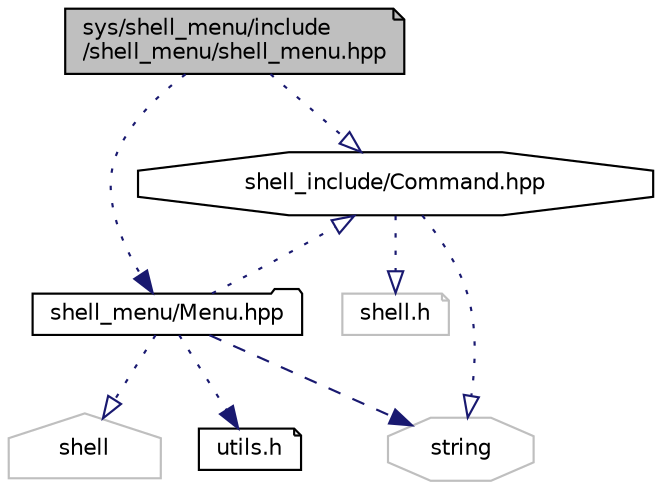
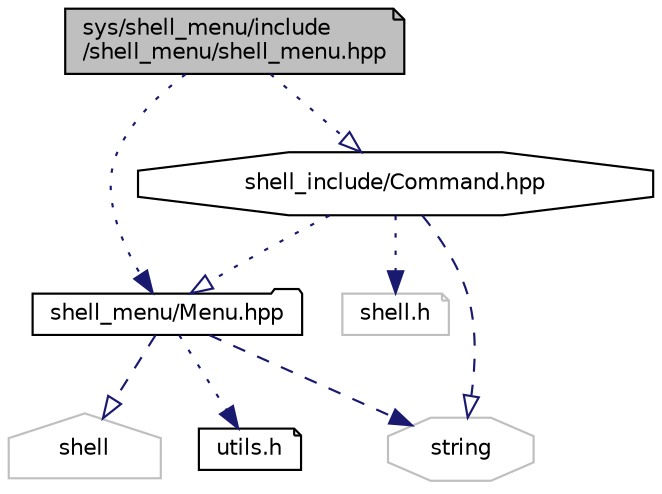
  digraph {
    node [color=black fontname=Helvetica fontsize=10 shape=note]
    edge [arrowhead=onormal color=midnightblue fontname=Helvetica fontsize=10 labelfontname=Helvetica labelfontsize=10 style=dotted]
    n1 [fillcolor=grey75 fontcolor=black height=0.2 label="sys/shell_menu/include\l/shell_menu/shell_menu.hpp" style=filled width=0.4]
    n2 [height=0.2 label="shell_include/Command.hpp" shape=octagon width=0.4]
    n3 [height=0.2 label="shell_menu/Menu.hpp" shape=folder width=0.4]
    n4 [color=grey75 height=0.2 label=string shape=octagon width=0.4]
    n5 [color=grey75 height=0.2 label="shell.h" width=0.4]
    n6 [color=grey75 height=0.2 label=shell shape=house width=0.4]
    n7 [height=0.2 label="utils.h" width=0.4]
    n1 -> n2
    n1 -> n3 [arrowhead=normal]
-   n2 -> n4
-   n2 -> n5
-   n3 -> n2
+   n2 -> n4 [style=dashed]
+   n2 -> n5 [arrowhead=normal]
+   n2 -> n3
    n3 -> n4 [arrowhead=normal style=dashed]
-   n3 -> n6
+   n3 -> n6 [style=dashed]
    n3 -> n7 [arrowhead=normal]
  }
